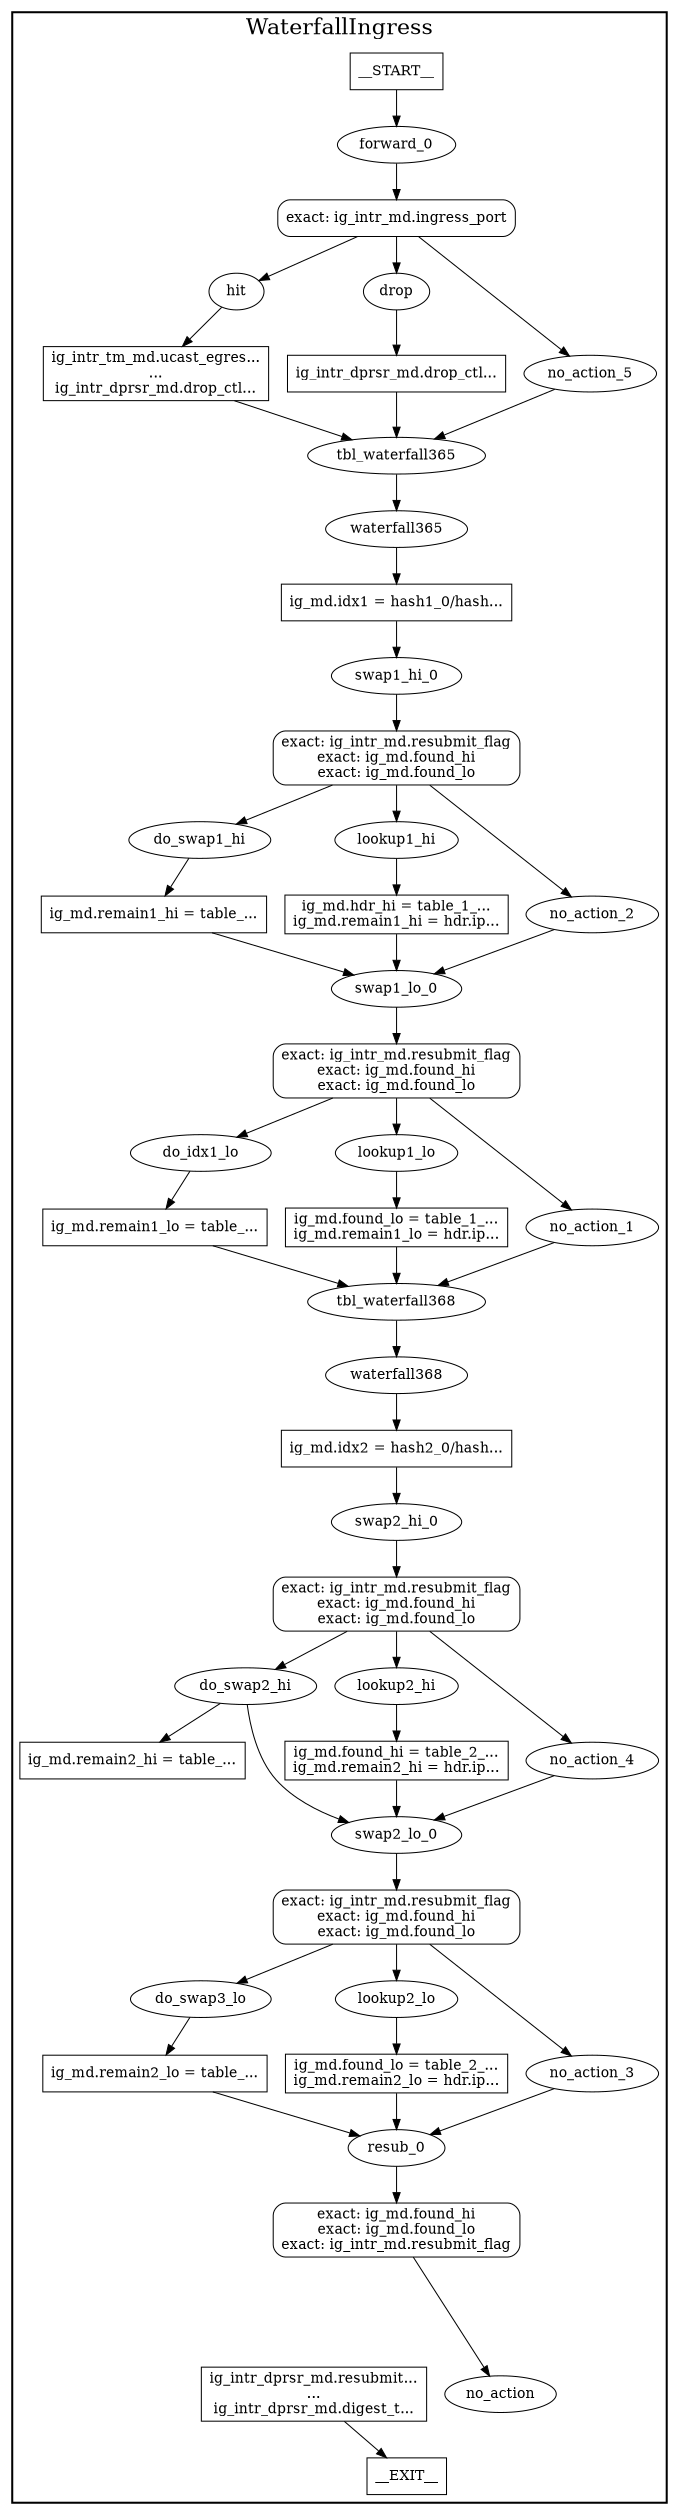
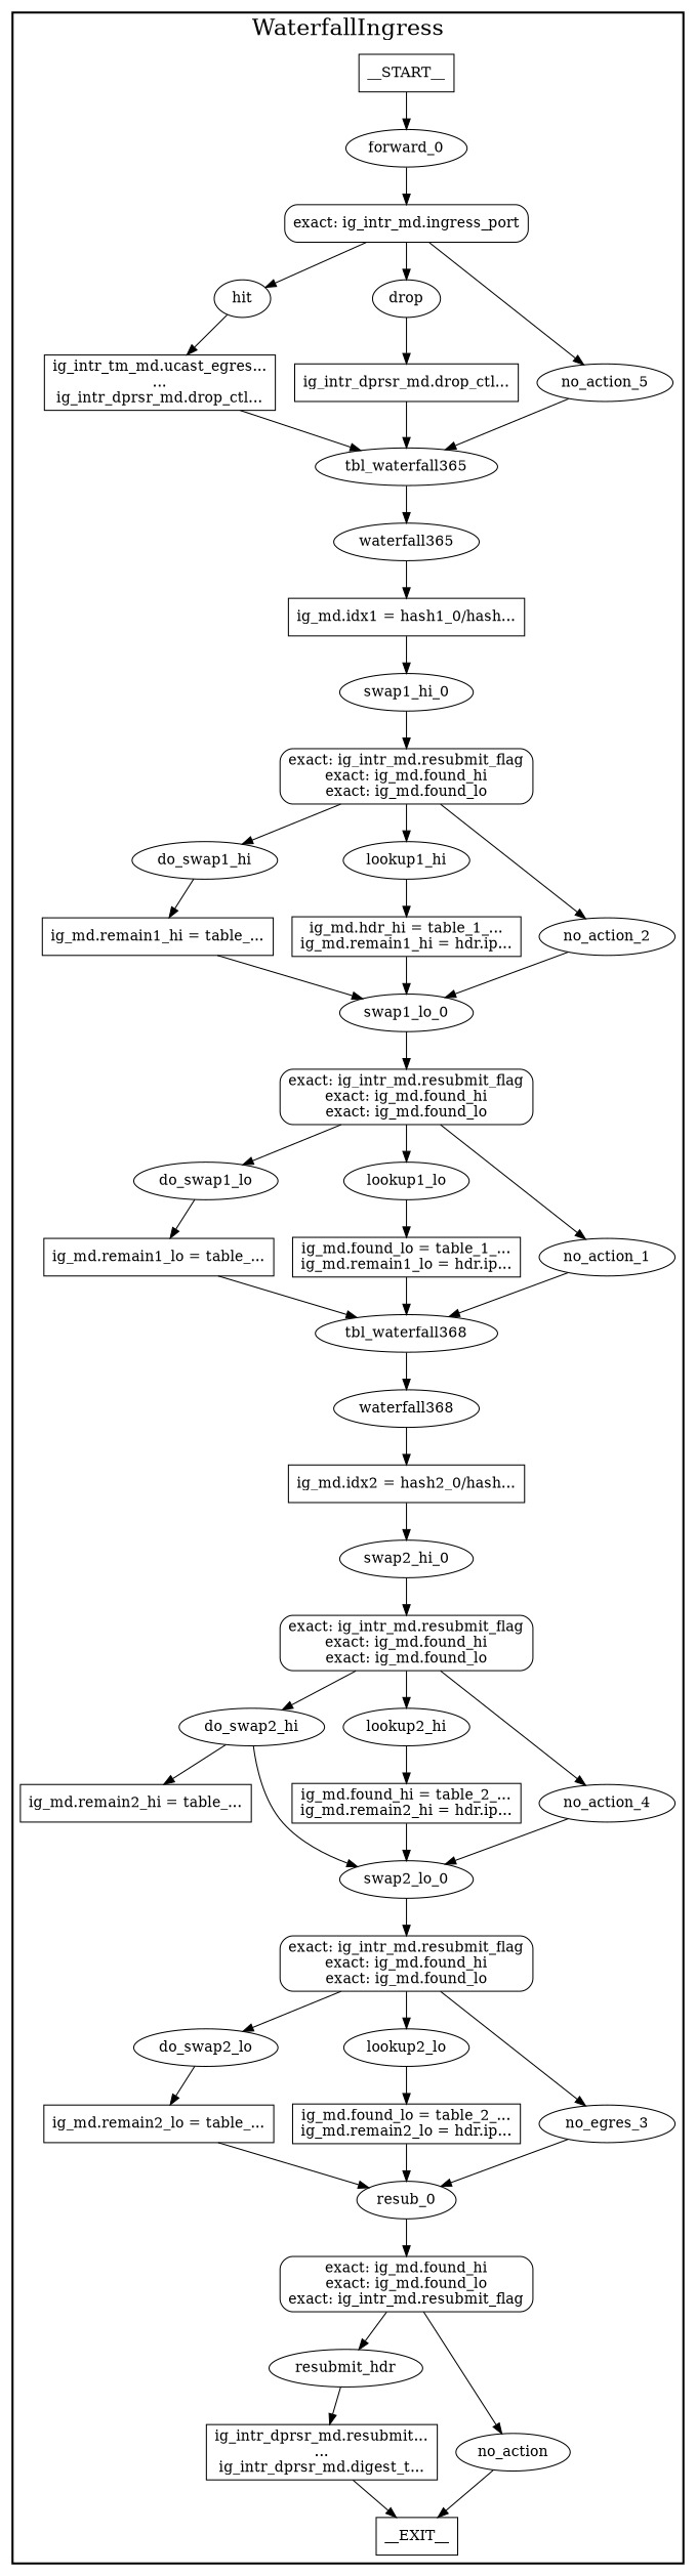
  digraph {
    node [shape=ellipse style=solid]
    n1 [label=__START__ shape=rectangle]
    n2 [label=forward_0]
    n3 [label=__EXIT__ shape=rectangle]
    n4 [label="exact: ig_intr_md.ingress_port\n" shape=rectangle style=rounded]
    n5 [label=hit]
    n6 [label=drop]
    n7 [label=no_action_5]
    n8 [label="ig_intr_tm_md.ucast_egres...\n...\nig_intr_dprsr_md.drop_ctl..." shape=rectangle]
    n9 [label=tbl_waterfall365]
    n10 [label="ig_intr_dprsr_md.drop_ctl..." shape=rectangle]
    n11 [label=waterfall365]
    n12 [label="ig_md.idx1 = hash1_0/hash..." shape=rectangle]
    n13 [label=swap1_hi_0]
    n14 [label="exact: ig_intr_md.resubmit_flag\nexact: ig_md.found_hi\nexact: ig_md.found_lo\n" shape=rectangle style=rounded]
    n15 [label=do_swap1_hi]
    n16 [label=lookup1_hi]
    n17 [label=no_action_2]
    n18 [label="ig_md.remain1_hi = table_..." shape=rectangle]
    n19 [label=swap1_lo_0]
    n20 [label="ig_md.hdr_hi = table_1_...\nig_md.remain1_hi = hdr.ip..." shape=rectangle]
    n21 [label="exact: ig_intr_md.resubmit_flag\nexact: ig_md.found_hi\nexact: ig_md.found_lo\n" shape=rectangle style=rounded]
-   n22 [label=do_idx1_lo]
+   n22 [label=do_swap1_lo]
    n23 [label=lookup1_lo]
    n24 [label=no_action_1]
    n25 [label="ig_md.remain1_lo = table_..." shape=rectangle]
    n26 [label=tbl_waterfall368]
    n27 [label="ig_md.found_lo = table_1_...\nig_md.remain1_lo = hdr.ip..." shape=rectangle]
    n28 [label=waterfall368]
    n29 [label="ig_md.idx2 = hash2_0/hash..." shape=rectangle]
    n30 [label=swap2_hi_0]
    n31 [label="exact: ig_intr_md.resubmit_flag\nexact: ig_md.found_hi\nexact: ig_md.found_lo\n" shape=rectangle style=rounded]
    n32 [label=do_swap2_hi]
    n33 [label=lookup2_hi]
    n34 [label=no_action_4]
    n35 [label="ig_md.remain2_hi = table_..." shape=rectangle]
    n36 [label=swap2_lo_0]
    n37 [label="ig_md.found_hi = table_2_...\nig_md.remain2_hi = hdr.ip..." shape=rectangle]
    n38 [label="exact: ig_intr_md.resubmit_flag\nexact: ig_md.found_hi\nexact: ig_md.found_lo\n" shape=rectangle style=rounded]
-   n39 [label=do_swap3_lo]
+   n39 [label=do_swap2_lo]
    n40 [label=lookup2_lo]
-   n41 [label=no_action_3]
+   n41 [label=no_egres_3]
    n42 [label="ig_md.remain2_lo = table_..." shape=rectangle]
    n43 [label=resub_0]
    n44 [label="ig_md.found_lo = table_2_...\nig_md.remain2_lo = hdr.ip..." shape=rectangle]
    n45 [label="exact: ig_md.found_hi\nexact: ig_md.found_lo\nexact: ig_intr_md.resubmit_flag\n" shape=rectangle style=rounded]
+   n46 [label=resubmit_hdr]
    n47 [label=no_action]
    n48 [label="ig_intr_dprsr_md.resubmit...\n...\nig_intr_dprsr_md.digest_t..." shape=rectangle]
    subgraph cluster_1 {
      fontsize="22pt"
      label=WaterfallIngress
      style=bold
      n1
      n2
      n3
      n4
      n5
      n6
      n7
      n8
      n9
      n10
      n11
      n12
      n13
      n14
      n15
      n16
      n17
      n18
      n19
      n20
      n21
      n22
      n23
      n24
      n25
      n26
      n27
      n28
      n29
      n30
      n31
      n32
      n33
      n34
      n35
      n36
      n37
      n38
      n39
      n40
      n41
      n42
      n43
      n44
      n45
+     n46
      n47
      n48
    }
    n1 -> n2
    n2 -> n4
    n4 -> n5
    n4 -> n6
    n4 -> n7
    n5 -> n8
    n6 -> n10
    n7 -> n9
    n8 -> n9
    n9 -> n11
    n10 -> n9
    n11 -> n12
    n12 -> n13
    n13 -> n14
    n14 -> n15
    n14 -> n16
    n14 -> n17
    n15 -> n18
    n16 -> n20
    n17 -> n19
    n18 -> n19
    n19 -> n21
    n20 -> n19
    n21 -> n22
    n21 -> n23
    n21 -> n24
    n22 -> n25
    n23 -> n27
    n24 -> n26
    n25 -> n26
    n26 -> n28
    n27 -> n26
    n28 -> n29
    n29 -> n30
    n30 -> n31
    n31 -> n32
    n31 -> n33
    n31 -> n34
    n32 -> n35
    n32 -> n36
    n33 -> n37
    n34 -> n36
    n36 -> n38
    n37 -> n36
    n38 -> n39
    n38 -> n40
    n38 -> n41
    n39 -> n42
    n40 -> n44
    n41 -> n43
    n42 -> n43
    n43 -> n45
    n44 -> n43
+   n45 -> n46
    n45 -> n47
+   n46 -> n48
+   n47 -> n3
    n48 -> n3
  }
